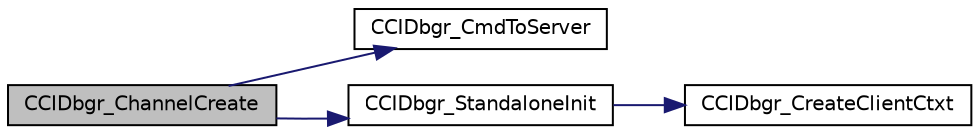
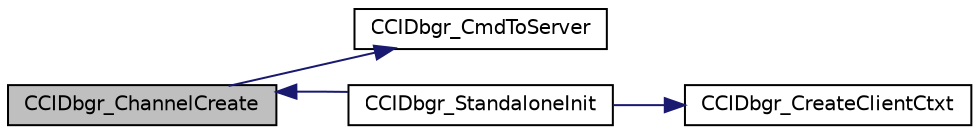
  digraph {
    rankdir=LR
    node [color=black fillcolor=white fontname=Helvetica fontsize=10 shape=record style=filled]
    edge [color=midnightblue fontname=Helvetica fontsize=10 labelfontname=Helvetica labelfontsize=10 style=solid]
    n1 [fillcolor=grey75 fontcolor=black height=0.2 label=CCIDbgr_ChannelCreate width=0.4]
    n2 [height=0.2 label=CCIDbgr_CmdToServer width=0.4]
    n3 [height=0.2 label=CCIDbgr_StandaloneInit width=0.4]
    n4 [height=0.2 label=CCIDbgr_CreateClientCtxt width=0.4]
    n1 -> n2
-   n1 -> n3
+   n3 -> n1
    n3 -> n4
  }
